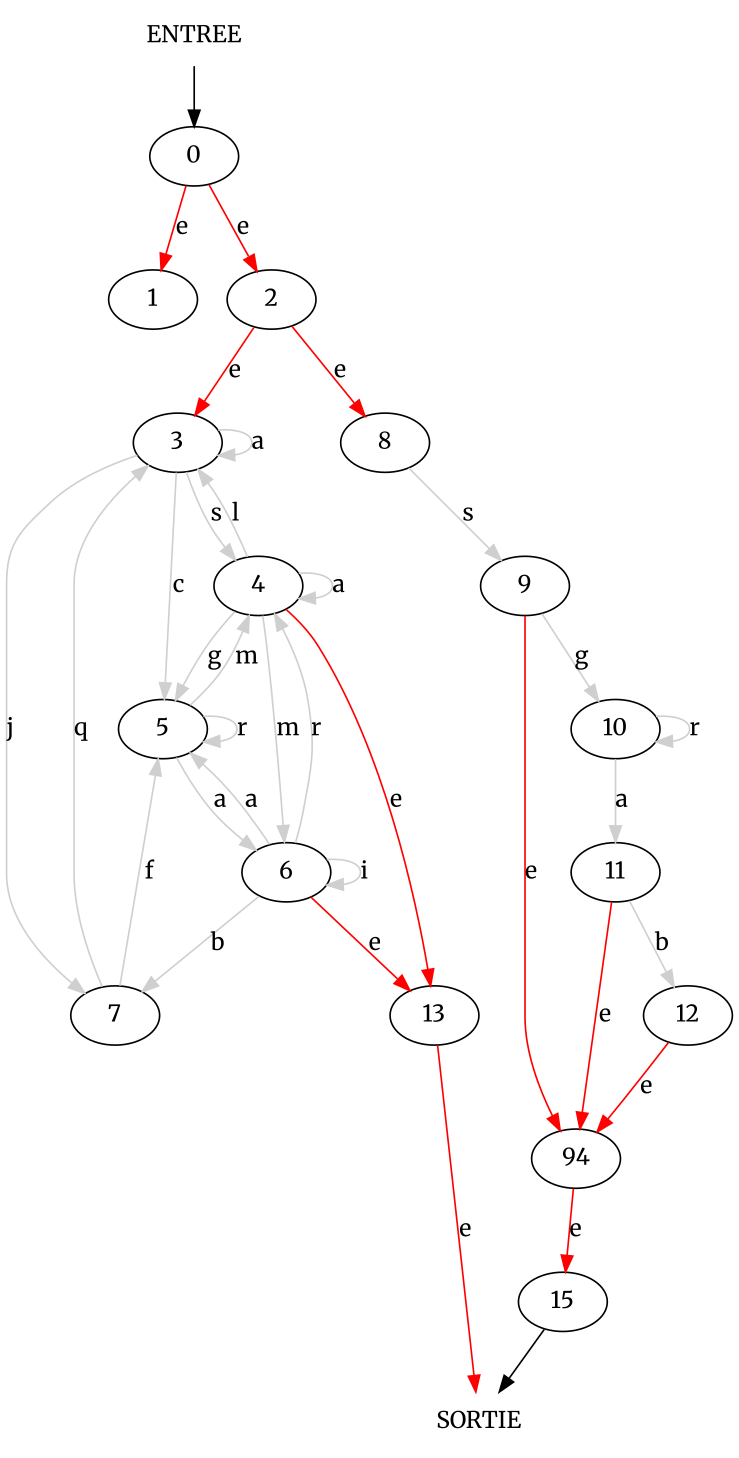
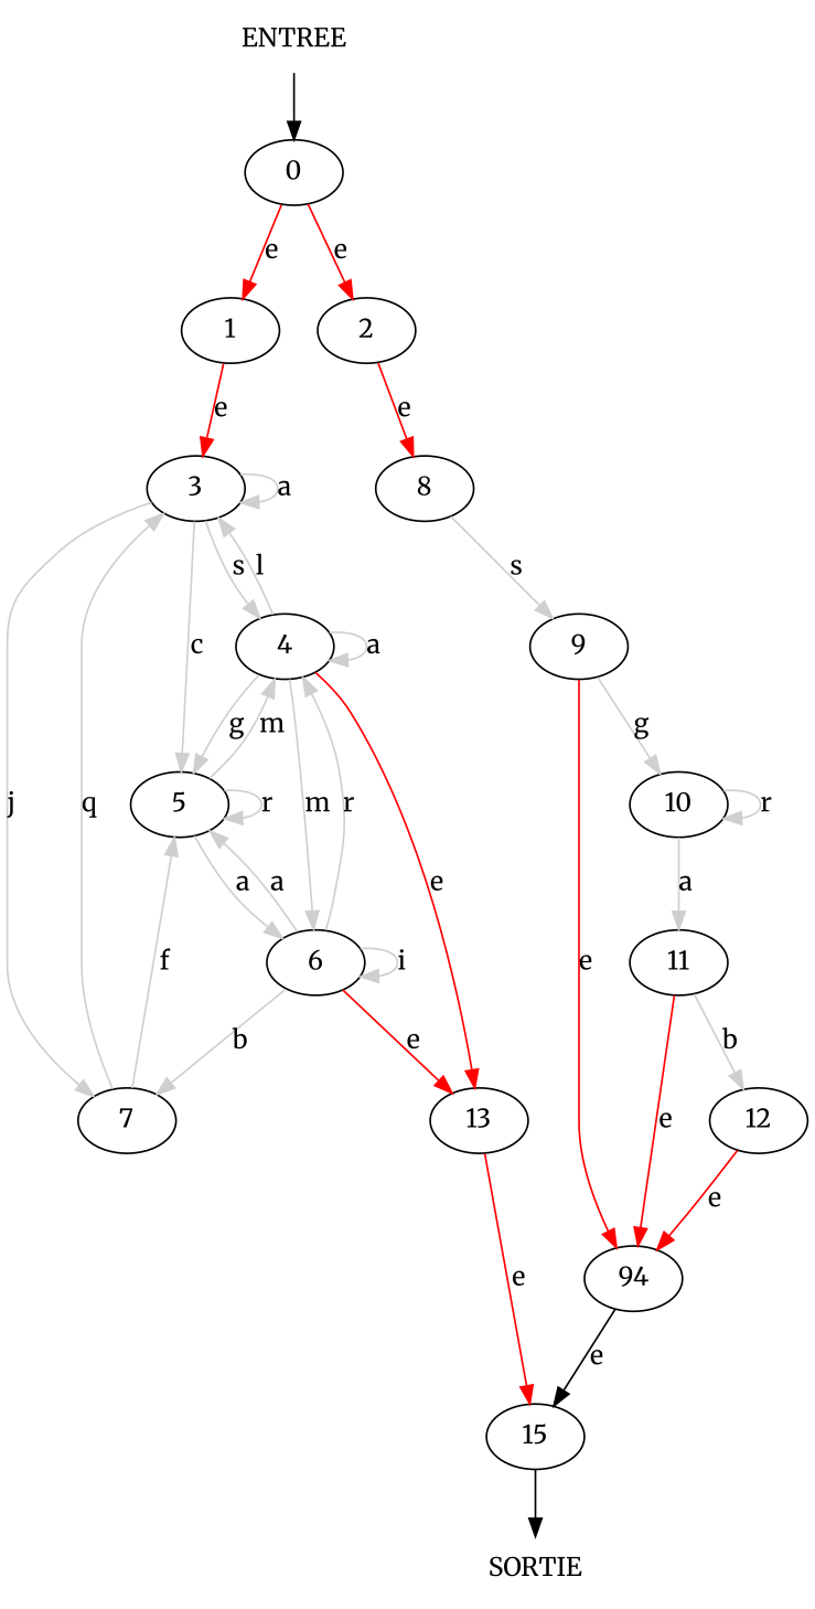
  digraph {
    fontname=Merriweather
    node [fontname=Merriweather]
    edge [fontname=Merriweather color=grey81]
    n1 [label=ENTREE shape=none]
    n2 [label=0]
    n3 [label=1]
    n4 [label=2]
    n5 [label=SORTIE shape=none]
    n6 [label=3]
    n7 [label=8]
    n8 [label=4]
    n9 [label=5]
    n10 [label=7]
    n11 [label=9]
    n12 [label=6]
    n13 [label=13]
    n14 [label=15]
    n15 [label=10]
    n16 [label=94]
    n17 [label=11]
    n18 [label=12]
    n1 -> n2 [color=""]
    n2 -> n3 [color=red label=e]
    n2 -> n4 [color=red label=e]
-   n4 -> n6 [color=red label=e]
+   n3 -> n6 [color=red label=e]
    n4 -> n7 [color=red label=e]
    n6 -> n6 [label=a]
    n6 -> n8 [label=s]
    n6 -> n9 [label=c]
    n6 -> n10 [label=j]
    n7 -> n11 [label=s]
    n8 -> n6 [label=l]
    n8 -> n8 [label=a]
    n8 -> n9 [label=g]
    n8 -> n12 [label=m]
    n8 -> n13 [color=red label=e]
    n9 -> n8 [label=m]
    n9 -> n9 [label=r]
    n9 -> n12 [label=a]
    n10 -> n6 [label=q]
    n10 -> n9 [label=f]
    n11 -> n15 [label=g]
    n11 -> n16 [color=red label=e]
    n12 -> n8 [label=r]
    n12 -> n9 [label=a]
    n12 -> n10 [label=b]
    n12 -> n12 [label=i]
    n12 -> n13 [color=red label=e]
-   n13 -> n5 [color=red label=e]
+   n13 -> n14 [color=red label=e]
    n14 -> n5 [color=""]
    n15 -> n15 [label=r]
    n15 -> n17 [label=a]
-   n16 -> n14 [color=red label=e]
+   n16 -> n14 [color=black label=e]
    n17 -> n16 [color=red label=e]
    n17 -> n18 [label=b]
    n18 -> n16 [color=red label=e]
  }
